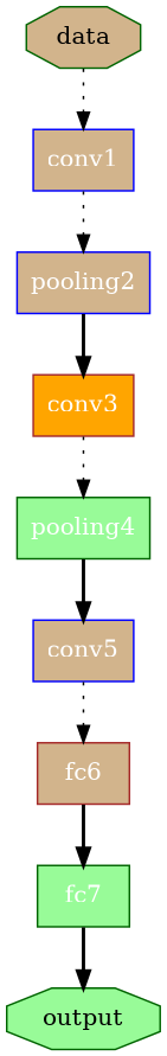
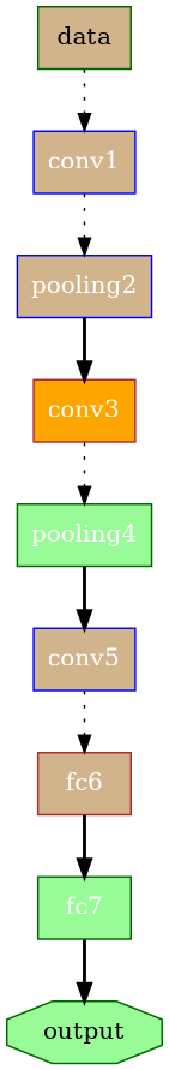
  digraph {
    node [shape=box style=filled fillcolor=tan color=darkgreen fontcolor=white]
    edge [style=dotted]
-   data [shape=octagon fontcolor=""]
+   data [fontcolor=""]
    conv1 [color=blue]
    output [shape=octagon fillcolor=palegreen fontcolor=""]
    pooling2 [color=blue]
    conv3 [color=brown fillcolor=orange]
    pooling4 [fillcolor=palegreen]
    conv5 [color=blue]
    fc6 [color=brown]
    fc7 [fillcolor=palegreen]
    data -> conv1
    conv1 -> pooling2
    pooling2 -> conv3 [style=bold]
    conv3 -> pooling4
    pooling4 -> conv5 [style=bold]
    conv5 -> fc6
    fc6 -> fc7 [style=bold]
    fc7 -> output [style=bold]
  }
